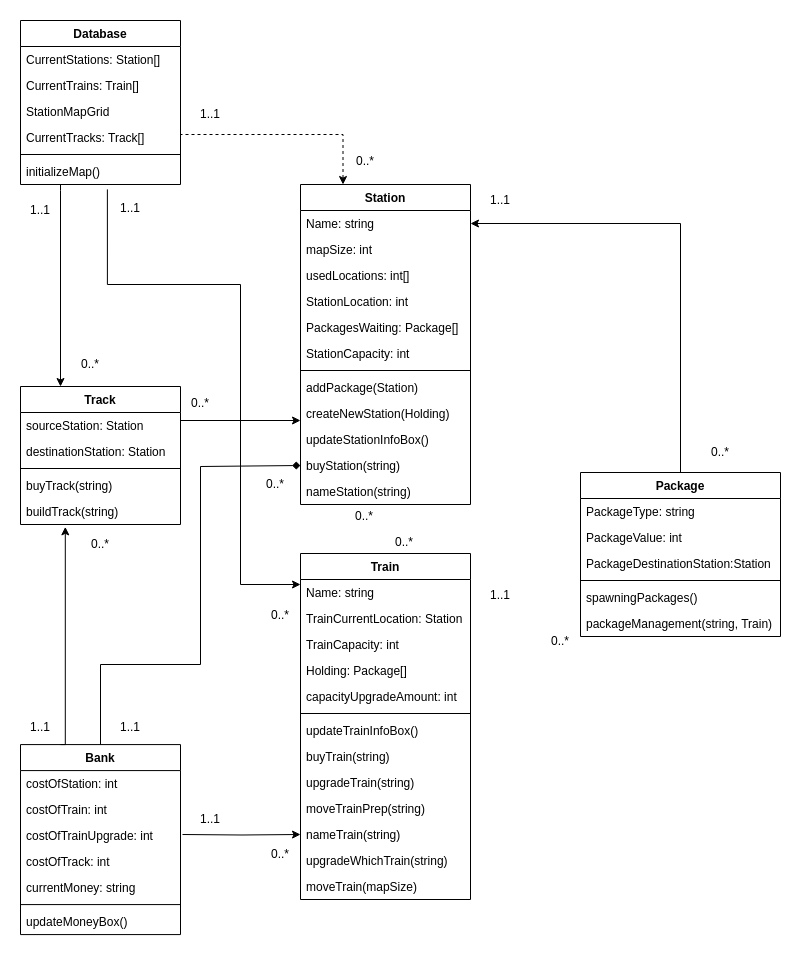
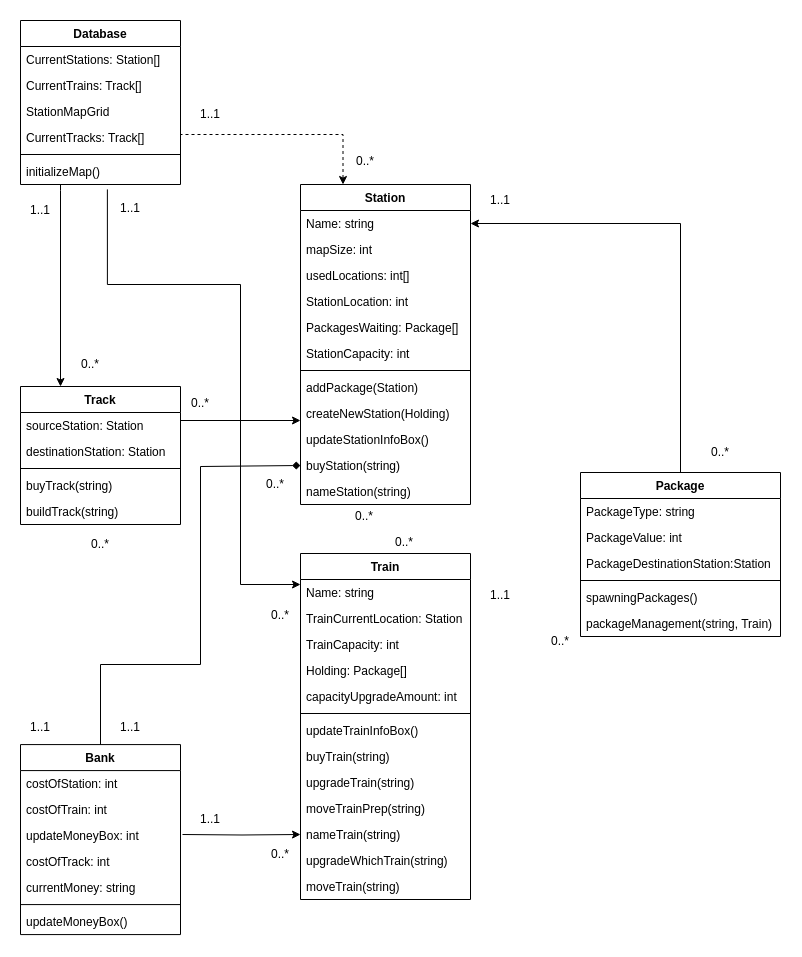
  <mxCell id="0" />
  <mxCell id="1" parent="0" />
  <mxCell id="2" value="Train" style="swimlane;fontStyle=1;align=center;verticalAlign=top;childLayout=stackLayout;horizontal=1;startSize=26;horizontalStack=0;resizeParent=1;resizeParentMax=0;resizeLast=0;collapsible=1;marginBottom=0;" vertex="1" parent="1"><mxGeometry x="300" y="553" width="170" height="346" as="geometry" /></mxCell>
  <mxCell id="3" value="Name: string" style="text;strokeColor=none;fillColor=none;align=left;verticalAlign=top;spacingLeft=4;spacingRight=4;overflow=hidden;rotatable=0;points=[[0,0.5],[1,0.5]];portConstraint=eastwest;" vertex="1" parent="2"><mxGeometry y="26" width="170" height="26" as="geometry" /></mxCell>
  <mxCell id="4" value="TrainCurrentLocation: Station" style="text;strokeColor=none;fillColor=none;align=left;verticalAlign=top;spacingLeft=4;spacingRight=4;overflow=hidden;rotatable=0;points=[[0,0.5],[1,0.5]];portConstraint=eastwest;" vertex="1" parent="2"><mxGeometry y="52" width="170" height="26" as="geometry" /></mxCell>
  <mxCell id="5" value="TrainCapacity: int" style="text;strokeColor=none;fillColor=none;align=left;verticalAlign=top;spacingLeft=4;spacingRight=4;overflow=hidden;rotatable=0;points=[[0,0.5],[1,0.5]];portConstraint=eastwest;" vertex="1" parent="2"><mxGeometry y="78" width="170" height="26" as="geometry" /></mxCell>
  <mxCell id="6" value="Holding: Package[]" style="text;strokeColor=none;fillColor=none;align=left;verticalAlign=top;spacingLeft=4;spacingRight=4;overflow=hidden;rotatable=0;points=[[0,0.5],[1,0.5]];portConstraint=eastwest;" vertex="1" parent="2"><mxGeometry y="104" width="170" height="26" as="geometry" /></mxCell>
  <mxCell id="7" value="capacityUpgradeAmount: int" style="text;strokeColor=none;fillColor=none;align=left;verticalAlign=top;spacingLeft=4;spacingRight=4;overflow=hidden;rotatable=0;points=[[0,0.5],[1,0.5]];portConstraint=eastwest;" vertex="1" parent="2"><mxGeometry y="130" width="170" height="26" as="geometry" /></mxCell>
  <mxCell id="8" value="" style="line;strokeWidth=1;fillColor=none;align=left;verticalAlign=middle;spacingTop=-1;spacingLeft=3;spacingRight=3;rotatable=0;labelPosition=right;points=[];portConstraint=eastwest;" vertex="1" parent="2"><mxGeometry y="156" width="170" height="8" as="geometry" /></mxCell>
  <mxCell id="9" value="updateTrainInfoBox()" style="text;strokeColor=none;fillColor=none;align=left;verticalAlign=top;spacingLeft=4;spacingRight=4;overflow=hidden;rotatable=0;points=[[0,0.5],[1,0.5]];portConstraint=eastwest;" vertex="1" parent="2"><mxGeometry y="164" width="170" height="26" as="geometry" /></mxCell>
  <mxCell id="10" value="buyTrain(string)" style="text;strokeColor=none;fillColor=none;align=left;verticalAlign=top;spacingLeft=4;spacingRight=4;overflow=hidden;rotatable=0;points=[[0,0.5],[1,0.5]];portConstraint=eastwest;" vertex="1" parent="2"><mxGeometry y="190" width="170" height="26" as="geometry" /></mxCell>
  <mxCell id="11" value="upgradeTrain(string)" style="text;strokeColor=none;fillColor=none;align=left;verticalAlign=top;spacingLeft=4;spacingRight=4;overflow=hidden;rotatable=0;points=[[0,0.5],[1,0.5]];portConstraint=eastwest;" vertex="1" parent="2"><mxGeometry y="216" width="170" height="26" as="geometry" /></mxCell>
  <mxCell id="12" value="moveTrainPrep(string)" style="text;strokeColor=none;fillColor=none;align=left;verticalAlign=top;spacingLeft=4;spacingRight=4;overflow=hidden;rotatable=0;points=[[0,0.5],[1,0.5]];portConstraint=eastwest;" vertex="1" parent="2"><mxGeometry y="242" width="170" height="26" as="geometry" /></mxCell>
  <mxCell id="13" value="nameTrain(string)" style="text;strokeColor=none;fillColor=none;align=left;verticalAlign=top;spacingLeft=4;spacingRight=4;overflow=hidden;rotatable=0;points=[[0,0.5],[1,0.5]];portConstraint=eastwest;" vertex="1" parent="2"><mxGeometry y="268" width="170" height="26" as="geometry" /></mxCell>
  <mxCell id="14" value="upgradeWhichTrain(string)" style="text;strokeColor=none;fillColor=none;align=left;verticalAlign=top;spacingLeft=4;spacingRight=4;overflow=hidden;rotatable=0;points=[[0,0.5],[1,0.5]];portConstraint=eastwest;" vertex="1" parent="2"><mxGeometry y="294" width="170" height="26" as="geometry" /></mxCell>
- <mxCell id="15" value="moveTrain(mapSize)" style="text;strokeColor=none;fillColor=none;align=left;verticalAlign=top;spacingLeft=4;spacingRight=4;overflow=hidden;rotatable=0;points=[[0,0.5],[1,0.5]];portConstraint=eastwest;" vertex="1" parent="2"><mxGeometry y="320" width="170" height="26" as="geometry" /></mxCell>
+ <mxCell id="15" value="moveTrain(string)" style="text;strokeColor=none;fillColor=none;align=left;verticalAlign=top;spacingLeft=4;spacingRight=4;overflow=hidden;rotatable=0;points=[[0,0.5],[1,0.5]];portConstraint=eastwest;" vertex="1" parent="2"><mxGeometry y="320" width="170" height="26" as="geometry" /></mxCell>
  <mxCell id="16" value="Station" style="swimlane;fontStyle=1;align=center;verticalAlign=top;childLayout=stackLayout;horizontal=1;startSize=26;horizontalStack=0;resizeParent=1;resizeParentMax=0;resizeLast=0;collapsible=1;marginBottom=0;" vertex="1" parent="1"><mxGeometry x="300" y="184" width="170" height="320" as="geometry" /></mxCell>
  <mxCell id="17" value="Name: string" style="text;strokeColor=none;fillColor=none;align=left;verticalAlign=top;spacingLeft=4;spacingRight=4;overflow=hidden;rotatable=0;points=[[0,0.5],[1,0.5]];portConstraint=eastwest;" vertex="1" parent="16"><mxGeometry y="26" width="170" height="26" as="geometry" /></mxCell>
  <mxCell id="18" value="mapSize: int" style="text;strokeColor=none;fillColor=none;align=left;verticalAlign=top;spacingLeft=4;spacingRight=4;overflow=hidden;rotatable=0;points=[[0,0.5],[1,0.5]];portConstraint=eastwest;" vertex="1" parent="16"><mxGeometry y="52" width="170" height="26" as="geometry" /></mxCell>
  <mxCell id="19" value="usedLocations: int[]" style="text;strokeColor=none;fillColor=none;align=left;verticalAlign=top;spacingLeft=4;spacingRight=4;overflow=hidden;rotatable=0;points=[[0,0.5],[1,0.5]];portConstraint=eastwest;" vertex="1" parent="16"><mxGeometry y="78" width="170" height="26" as="geometry" /></mxCell>
  <mxCell id="20" value="StationLocation: int" style="text;strokeColor=none;fillColor=none;align=left;verticalAlign=top;spacingLeft=4;spacingRight=4;overflow=hidden;rotatable=0;points=[[0,0.5],[1,0.5]];portConstraint=eastwest;" vertex="1" parent="16"><mxGeometry y="104" width="170" height="26" as="geometry" /></mxCell>
  <mxCell id="21" value="PackagesWaiting: Package[]" style="text;strokeColor=none;fillColor=none;align=left;verticalAlign=top;spacingLeft=4;spacingRight=4;overflow=hidden;rotatable=0;points=[[0,0.5],[1,0.5]];portConstraint=eastwest;" vertex="1" parent="16"><mxGeometry y="130" width="170" height="26" as="geometry" /></mxCell>
  <mxCell id="22" value="StationCapacity: int" style="text;strokeColor=none;fillColor=none;align=left;verticalAlign=top;spacingLeft=4;spacingRight=4;overflow=hidden;rotatable=0;points=[[0,0.5],[1,0.5]];portConstraint=eastwest;" vertex="1" parent="16"><mxGeometry y="156" width="170" height="26" as="geometry" /></mxCell>
  <mxCell id="23" value="" style="line;strokeWidth=1;fillColor=none;align=left;verticalAlign=middle;spacingTop=-1;spacingLeft=3;spacingRight=3;rotatable=0;labelPosition=right;points=[];portConstraint=eastwest;" vertex="1" parent="16"><mxGeometry y="182" width="170" height="8" as="geometry" /></mxCell>
  <mxCell id="24" value="addPackage(Station)" style="text;strokeColor=none;fillColor=none;align=left;verticalAlign=top;spacingLeft=4;spacingRight=4;overflow=hidden;rotatable=0;points=[[0,0.5],[1,0.5]];portConstraint=eastwest;" vertex="1" parent="16"><mxGeometry y="190" width="170" height="26" as="geometry" /></mxCell>
  <mxCell id="25" value="createNewStation(Holding)" style="text;strokeColor=none;fillColor=none;align=left;verticalAlign=top;spacingLeft=4;spacingRight=4;overflow=hidden;rotatable=0;points=[[0,0.5],[1,0.5]];portConstraint=eastwest;" vertex="1" parent="16"><mxGeometry y="216" width="170" height="26" as="geometry" /></mxCell>
  <mxCell id="26" value="updateStationInfoBox()" style="text;strokeColor=none;fillColor=none;align=left;verticalAlign=top;spacingLeft=4;spacingRight=4;overflow=hidden;rotatable=0;points=[[0,0.5],[1,0.5]];portConstraint=eastwest;" vertex="1" parent="16"><mxGeometry y="242" width="170" height="26" as="geometry" /></mxCell>
  <mxCell id="27" value="buyStation(string)" style="text;strokeColor=none;fillColor=none;align=left;verticalAlign=top;spacingLeft=4;spacingRight=4;overflow=hidden;rotatable=0;points=[[0,0.5],[1,0.5]];portConstraint=eastwest;" vertex="1" parent="16"><mxGeometry y="268" width="170" height="26" as="geometry" /></mxCell>
  <mxCell id="28" value="nameStation(string)" style="text;strokeColor=none;fillColor=none;align=left;verticalAlign=top;spacingLeft=4;spacingRight=4;overflow=hidden;rotatable=0;points=[[0,0.5],[1,0.5]];portConstraint=eastwest;" vertex="1" parent="16"><mxGeometry y="294" width="170" height="26" as="geometry" /></mxCell>
  <mxCell id="29" style="edgeStyle=orthogonalEdgeStyle;rounded=0;orthogonalLoop=1;jettySize=auto;html=1;exitX=1;exitY=0.25;exitDx=0;exitDy=0;" edge="1" parent="1" source="30"><mxGeometry relative="1" as="geometry"><mxPoint x="300" y="420" as="targetPoint" /><Array as="points"><mxPoint x="300" y="420" /></Array></mxGeometry></mxCell>
  <mxCell id="30" value="Track" style="swimlane;fontStyle=1;align=center;verticalAlign=top;childLayout=stackLayout;horizontal=1;startSize=26;horizontalStack=0;resizeParent=1;resizeParentMax=0;resizeLast=0;collapsible=1;marginBottom=0;" vertex="1" parent="1"><mxGeometry x="20" y="386" width="160" height="138" as="geometry" /></mxCell>
  <mxCell id="31" value="sourceStation: Station" style="text;strokeColor=none;fillColor=none;align=left;verticalAlign=top;spacingLeft=4;spacingRight=4;overflow=hidden;rotatable=0;points=[[0,0.5],[1,0.5]];portConstraint=eastwest;" vertex="1" parent="30"><mxGeometry y="26" width="160" height="26" as="geometry" /></mxCell>
  <mxCell id="32" value="destinationStation: Station" style="text;strokeColor=none;fillColor=none;align=left;verticalAlign=top;spacingLeft=4;spacingRight=4;overflow=hidden;rotatable=0;points=[[0,0.5],[1,0.5]];portConstraint=eastwest;" vertex="1" parent="30"><mxGeometry y="52" width="160" height="26" as="geometry" /></mxCell>
  <mxCell id="33" value="" style="line;strokeWidth=1;fillColor=none;align=left;verticalAlign=middle;spacingTop=-1;spacingLeft=3;spacingRight=3;rotatable=0;labelPosition=right;points=[];portConstraint=eastwest;" vertex="1" parent="30"><mxGeometry y="78" width="160" height="8" as="geometry" /></mxCell>
  <mxCell id="34" value="buyTrack(string)" style="text;strokeColor=none;fillColor=none;align=left;verticalAlign=top;spacingLeft=4;spacingRight=4;overflow=hidden;rotatable=0;points=[[0,0.5],[1,0.5]];portConstraint=eastwest;" vertex="1" parent="30"><mxGeometry y="86" width="160" height="26" as="geometry" /></mxCell>
  <mxCell id="35" value="buildTrack(string)" style="text;strokeColor=none;fillColor=none;align=left;verticalAlign=top;spacingLeft=4;spacingRight=4;overflow=hidden;rotatable=0;points=[[0,0.5],[1,0.5]];portConstraint=eastwest;" vertex="1" parent="30"><mxGeometry y="112" width="160" height="26" as="geometry" /></mxCell>
  <mxCell id="36" value="Bank" style="swimlane;fontStyle=1;align=center;verticalAlign=top;childLayout=stackLayout;horizontal=1;startSize=26;horizontalStack=0;resizeParent=1;resizeParentMax=0;resizeLast=0;collapsible=1;marginBottom=0;" vertex="1" parent="1"><mxGeometry x="20" y="744.091" width="160" height="190" as="geometry" /></mxCell>
  <mxCell id="37" value="costOfStation: int" style="text;strokeColor=none;fillColor=none;align=left;verticalAlign=top;spacingLeft=4;spacingRight=4;overflow=hidden;rotatable=0;points=[[0,0.5],[1,0.5]];portConstraint=eastwest;" vertex="1" parent="36"><mxGeometry y="26" width="160" height="26" as="geometry" /></mxCell>
  <mxCell id="38" value="costOfTrain: int" style="text;strokeColor=none;fillColor=none;align=left;verticalAlign=top;spacingLeft=4;spacingRight=4;overflow=hidden;rotatable=0;points=[[0,0.5],[1,0.5]];portConstraint=eastwest;" vertex="1" parent="36"><mxGeometry y="52" width="160" height="26" as="geometry" /></mxCell>
- <mxCell id="39" value="costOfTrainUpgrade: int" style="text;strokeColor=none;fillColor=none;align=left;verticalAlign=top;spacingLeft=4;spacingRight=4;overflow=hidden;rotatable=0;points=[[0,0.5],[1,0.5]];portConstraint=eastwest;" vertex="1" parent="36"><mxGeometry y="78" width="160" height="26" as="geometry" /></mxCell>
+ <mxCell id="39" value="updateMoneyBox: int" style="text;strokeColor=none;fillColor=none;align=left;verticalAlign=top;spacingLeft=4;spacingRight=4;overflow=hidden;rotatable=0;points=[[0,0.5],[1,0.5]];portConstraint=eastwest;" vertex="1" parent="36"><mxGeometry y="78" width="160" height="26" as="geometry" /></mxCell>
  <mxCell id="40" value="costOfTrack: int" style="text;strokeColor=none;fillColor=none;align=left;verticalAlign=top;spacingLeft=4;spacingRight=4;overflow=hidden;rotatable=0;points=[[0,0.5],[1,0.5]];portConstraint=eastwest;" vertex="1" parent="36"><mxGeometry y="104" width="160" height="26" as="geometry" /></mxCell>
  <mxCell id="41" value="currentMoney: string" style="text;strokeColor=none;fillColor=none;align=left;verticalAlign=top;spacingLeft=4;spacingRight=4;overflow=hidden;rotatable=0;points=[[0,0.5],[1,0.5]];portConstraint=eastwest;" vertex="1" parent="36"><mxGeometry y="130" width="160" height="26" as="geometry" /></mxCell>
  <mxCell id="42" value="" style="line;strokeWidth=1;fillColor=none;align=left;verticalAlign=middle;spacingTop=-1;spacingLeft=3;spacingRight=3;rotatable=0;labelPosition=right;points=[];portConstraint=eastwest;" vertex="1" parent="36"><mxGeometry y="156" width="160" height="8" as="geometry" /></mxCell>
  <mxCell id="43" value="updateMoneyBox()" style="text;strokeColor=none;fillColor=none;align=left;verticalAlign=top;spacingLeft=4;spacingRight=4;overflow=hidden;rotatable=0;points=[[0,0.5],[1,0.5]];portConstraint=eastwest;" vertex="1" parent="36"><mxGeometry y="164" width="160" height="26" as="geometry" /></mxCell>
  <mxCell id="44" value="Database" style="swimlane;fontStyle=1;align=center;verticalAlign=top;childLayout=stackLayout;horizontal=1;startSize=26;horizontalStack=0;resizeParent=1;resizeParentMax=0;resizeLast=0;collapsible=1;marginBottom=0;" vertex="1" parent="1"><mxGeometry x="20" y="20" width="160" height="164" as="geometry" /></mxCell>
  <mxCell id="45" value="CurrentStations: Station[]" style="text;strokeColor=none;fillColor=none;align=left;verticalAlign=top;spacingLeft=4;spacingRight=4;overflow=hidden;rotatable=0;points=[[0,0.5],[1,0.5]];portConstraint=eastwest;" vertex="1" parent="44"><mxGeometry y="26" width="160" height="26" as="geometry" /></mxCell>
- <mxCell id="46" value="CurrentTrains: Train[]" style="text;strokeColor=none;fillColor=none;align=left;verticalAlign=top;spacingLeft=4;spacingRight=4;overflow=hidden;rotatable=0;points=[[0,0.5],[1,0.5]];portConstraint=eastwest;" vertex="1" parent="44"><mxGeometry y="52" width="160" height="26" as="geometry" /></mxCell>
+ <mxCell id="46" value="CurrentTrains: Track[]" style="text;strokeColor=none;fillColor=none;align=left;verticalAlign=top;spacingLeft=4;spacingRight=4;overflow=hidden;rotatable=0;points=[[0,0.5],[1,0.5]];portConstraint=eastwest;" vertex="1" parent="44"><mxGeometry y="52" width="160" height="26" as="geometry" /></mxCell>
  <mxCell id="47" value="StationMapGrid" style="text;strokeColor=none;fillColor=none;align=left;verticalAlign=top;spacingLeft=4;spacingRight=4;overflow=hidden;rotatable=0;points=[[0,0.5],[1,0.5]];portConstraint=eastwest;" vertex="1" parent="44"><mxGeometry y="78" width="160" height="26" as="geometry" /></mxCell>
  <mxCell id="48" value="CurrentTracks: Track[]" style="text;strokeColor=none;fillColor=none;align=left;verticalAlign=top;spacingLeft=4;spacingRight=4;overflow=hidden;rotatable=0;points=[[0,0.5],[1,0.5]];portConstraint=eastwest;" vertex="1" parent="44"><mxGeometry y="104" width="160" height="26" as="geometry" /></mxCell>
  <mxCell id="49" value="" style="line;strokeWidth=1;fillColor=none;align=left;verticalAlign=middle;spacingTop=-1;spacingLeft=3;spacingRight=3;rotatable=0;labelPosition=right;points=[];portConstraint=eastwest;" vertex="1" parent="44"><mxGeometry y="130" width="160" height="8" as="geometry" /></mxCell>
  <mxCell id="50" value="initializeMap()" style="text;strokeColor=none;fillColor=none;align=left;verticalAlign=top;spacingLeft=4;spacingRight=4;overflow=hidden;rotatable=0;points=[[0,0.5],[1,0.5]];portConstraint=eastwest;" vertex="1" parent="44"><mxGeometry y="138" width="160" height="26" as="geometry" /></mxCell>
  <mxCell id="51" value="Package" style="swimlane;fontStyle=1;align=center;verticalAlign=top;childLayout=stackLayout;horizontal=1;startSize=26;horizontalStack=0;resizeParent=1;resizeParentMax=0;resizeLast=0;collapsible=1;marginBottom=0;" vertex="1" parent="1"><mxGeometry x="580" y="472" width="200" height="164" as="geometry" /></mxCell>
  <mxCell id="52" value="PackageType: string" style="text;strokeColor=none;fillColor=none;align=left;verticalAlign=top;spacingLeft=4;spacingRight=4;overflow=hidden;rotatable=0;points=[[0,0.5],[1,0.5]];portConstraint=eastwest;" vertex="1" parent="51"><mxGeometry y="26" width="200" height="26" as="geometry" /></mxCell>
  <mxCell id="53" value="PackageValue: int" style="text;strokeColor=none;fillColor=none;align=left;verticalAlign=top;spacingLeft=4;spacingRight=4;overflow=hidden;rotatable=0;points=[[0,0.5],[1,0.5]];portConstraint=eastwest;" vertex="1" parent="51"><mxGeometry y="52" width="200" height="26" as="geometry" /></mxCell>
  <mxCell id="54" value="PackageDestinationStation:Station" style="text;strokeColor=none;fillColor=none;align=left;verticalAlign=top;spacingLeft=4;spacingRight=4;overflow=hidden;rotatable=0;points=[[0,0.5],[1,0.5]];portConstraint=eastwest;" vertex="1" parent="51"><mxGeometry y="78" width="200" height="26" as="geometry" /></mxCell>
  <mxCell id="55" value="" style="line;strokeWidth=1;fillColor=none;align=left;verticalAlign=middle;spacingTop=-1;spacingLeft=3;spacingRight=3;rotatable=0;labelPosition=right;points=[];portConstraint=eastwest;" vertex="1" parent="51"><mxGeometry y="104" width="200" height="8" as="geometry" /></mxCell>
  <mxCell id="56" value="spawningPackages()" style="text;strokeColor=none;fillColor=none;align=left;verticalAlign=top;spacingLeft=4;spacingRight=4;overflow=hidden;rotatable=0;points=[[0,0.5],[1,0.5]];portConstraint=eastwest;" vertex="1" parent="51"><mxGeometry y="112" width="200" height="26" as="geometry" /></mxCell>
  <mxCell id="57" value="packageManagement(string, Train)" style="text;strokeColor=none;fillColor=none;align=left;verticalAlign=top;spacingLeft=4;spacingRight=4;overflow=hidden;rotatable=0;points=[[0,0.5],[1,0.5]];portConstraint=eastwest;" vertex="1" parent="51"><mxGeometry y="138" width="200" height="26" as="geometry" /></mxCell>
  <mxCell id="58" style="edgeStyle=orthogonalEdgeStyle;rounded=0;orthogonalLoop=1;jettySize=auto;html=1;exitX=0.5;exitY=0;exitDx=0;exitDy=0;entryX=1;entryY=0.5;entryDx=0;entryDy=0;" edge="1" parent="1" source="51" target="17"><mxGeometry relative="1" as="geometry" /></mxCell>
  <mxCell id="59" style="edgeStyle=orthogonalEdgeStyle;rounded=0;orthogonalLoop=1;jettySize=auto;html=1;entryX=0.25;entryY=0;entryDx=0;entryDy=0;" edge="1" parent="1" target="30"><mxGeometry relative="1" as="geometry"><mxPoint x="60" y="184" as="sourcePoint" /><Array as="points"><mxPoint x="60" y="190" /></Array></mxGeometry></mxCell>
  <mxCell id="60" style="edgeStyle=orthogonalEdgeStyle;rounded=0;orthogonalLoop=1;jettySize=auto;html=1;exitX=1;exitY=0.5;exitDx=0;exitDy=0;entryX=0.25;entryY=0;entryDx=0;entryDy=0;dashed=1;" edge="1" parent="1" source="50" target="16"><mxGeometry relative="1" as="geometry"><Array as="points"><mxPoint x="180" y="134" /><mxPoint x="342" y="134" /></Array></mxGeometry></mxCell>
  <mxCell id="61" style="edgeStyle=orthogonalEdgeStyle;rounded=0;orthogonalLoop=1;jettySize=auto;html=1;exitX=0.543;exitY=1.189;exitDx=0;exitDy=0;exitPerimeter=0;" edge="1" parent="1" source="50"><mxGeometry relative="1" as="geometry"><mxPoint x="300" y="584" as="targetPoint" /><Array as="points"><mxPoint x="106" y="284" /><mxPoint x="240" y="284" /><mxPoint x="240" y="584" /></Array></mxGeometry></mxCell>
  <mxCell id="62" style="edgeStyle=orthogonalEdgeStyle;rounded=0;orthogonalLoop=1;jettySize=auto;html=1;entryX=0;entryY=0.5;entryDx=0;entryDy=0;" edge="1" parent="1" target="13"><mxGeometry relative="1" as="geometry"><mxPoint x="182" y="834" as="sourcePoint" /></mxGeometry></mxCell>
  <mxCell id="63" style="edgeStyle=orthogonalEdgeStyle;rounded=0;orthogonalLoop=1;jettySize=auto;html=1;exitX=0.5;exitY=0;exitDx=0;exitDy=0;entryX=0;entryY=0.5;entryDx=0;entryDy=0;endArrow=diamond;" edge="1" parent="1" source="36" target="27"><mxGeometry relative="1" as="geometry"><Array as="points"><mxPoint x="100" y="664" /><mxPoint x="200" y="664" /><mxPoint x="200" y="466" /></Array></mxGeometry></mxCell>
- <mxCell id="64" style="edgeStyle=orthogonalEdgeStyle;rounded=0;orthogonalLoop=1;jettySize=auto;html=1;exitX=0.25;exitY=0;exitDx=0;exitDy=0;entryX=0.28;entryY=1.091;entryDx=0;entryDy=0;entryPerimeter=0;" edge="1" parent="1" source="36" target="35"><mxGeometry relative="1" as="geometry"><Array as="points"><mxPoint x="64" y="744" /></Array></mxGeometry></mxCell>
  <mxCell id="65" value="0..*" style="text;html=1;strokeColor=none;fillColor=none;align=center;verticalAlign=middle;whiteSpace=wrap;rounded=0;" vertex="1" parent="1"><mxGeometry x="70" y="354" width="40" height="20" as="geometry" /></mxCell>
  <mxCell id="66" value="0..*" style="text;html=1;strokeColor=none;fillColor=none;align=center;verticalAlign=middle;whiteSpace=wrap;rounded=0;" vertex="1" parent="1"><mxGeometry x="345" y="151" width="40" height="20" as="geometry" /></mxCell>
  <mxCell id="67" value="1..1" style="text;html=1;strokeColor=none;fillColor=none;align=center;verticalAlign=middle;whiteSpace=wrap;rounded=0;" vertex="1" parent="1"><mxGeometry x="190" y="104" width="40" height="20" as="geometry" /></mxCell>
  <mxCell id="68" value="1..1" style="text;html=1;strokeColor=none;fillColor=none;align=center;verticalAlign=middle;whiteSpace=wrap;rounded=0;" vertex="1" parent="1"><mxGeometry x="110" y="196" width="40" height="24" as="geometry" /></mxCell>
  <mxCell id="69" value="1..1" style="text;html=1;strokeColor=none;fillColor=none;align=center;verticalAlign=middle;whiteSpace=wrap;rounded=0;direction=south;" vertex="1" parent="1"><mxGeometry x="30" y="190" width="20" height="40" as="geometry" /></mxCell>
  <mxCell id="70" value="1..1" style="text;html=1;strokeColor=none;fillColor=none;align=center;verticalAlign=middle;whiteSpace=wrap;rounded=0;" vertex="1" parent="1"><mxGeometry x="20" y="717" width="40" height="20" as="geometry" /></mxCell>
  <mxCell id="71" value="1..1" style="text;html=1;strokeColor=none;fillColor=none;align=center;verticalAlign=middle;whiteSpace=wrap;rounded=0;" vertex="1" parent="1"><mxGeometry x="110" y="717" width="40" height="20" as="geometry" /></mxCell>
  <mxCell id="72" value="1..1" style="text;html=1;strokeColor=none;fillColor=none;align=center;verticalAlign=middle;whiteSpace=wrap;rounded=0;" vertex="1" parent="1"><mxGeometry x="190" y="809" width="40" height="20" as="geometry" /></mxCell>
  <mxCell id="73" value="1..1" style="text;html=1;strokeColor=none;fillColor=none;align=center;verticalAlign=middle;whiteSpace=wrap;rounded=0;" vertex="1" parent="1"><mxGeometry x="480" y="190" width="40" height="20" as="geometry" /></mxCell>
  <mxCell id="74" value="0..*" style="text;html=1;strokeColor=none;fillColor=none;align=center;verticalAlign=middle;whiteSpace=wrap;rounded=0;" vertex="1" parent="1"><mxGeometry x="700" y="442" width="40" height="20" as="geometry" /></mxCell>
  <mxCell id="75" value="0..*" style="text;html=1;strokeColor=none;fillColor=none;align=center;verticalAlign=middle;whiteSpace=wrap;rounded=0;" vertex="1" parent="1"><mxGeometry x="260" y="844" width="40" height="20" as="geometry" /></mxCell>
  <mxCell id="76" value="0..*" style="text;html=1;strokeColor=none;fillColor=none;align=center;verticalAlign=middle;whiteSpace=wrap;rounded=0;" vertex="1" parent="1"><mxGeometry x="540" y="631" width="40" height="20" as="geometry" /></mxCell>
  <mxCell id="77" value="1..1" style="text;html=1;strokeColor=none;fillColor=none;align=center;verticalAlign=middle;whiteSpace=wrap;rounded=0;" vertex="1" parent="1"><mxGeometry x="480" y="585" width="40" height="20" as="geometry" /></mxCell>
  <mxCell id="78" value="0..*" style="text;html=1;strokeColor=none;fillColor=none;align=center;verticalAlign=middle;whiteSpace=wrap;rounded=0;" vertex="1" parent="1"><mxGeometry x="260" y="605" width="40" height="20" as="geometry" /></mxCell>
  <mxCell id="79" value="0..*" style="text;html=1;strokeColor=none;fillColor=none;align=center;verticalAlign=middle;whiteSpace=wrap;rounded=0;" vertex="1" parent="1"><mxGeometry x="260" y="476" width="30" height="15" as="geometry" /></mxCell>
  <mxCell id="80" value="0..*" style="text;html=1;strokeColor=none;fillColor=none;align=center;verticalAlign=middle;whiteSpace=wrap;rounded=0;" vertex="1" parent="1"><mxGeometry x="180" y="393" width="40" height="20" as="geometry" /></mxCell>
  <mxCell id="81" value="0..*" style="text;html=1;strokeColor=none;fillColor=none;align=center;verticalAlign=middle;whiteSpace=wrap;rounded=0;" vertex="1" parent="1"><mxGeometry x="80" y="534" width="40" height="20" as="geometry" /></mxCell>
  <mxCell id="82" value="0..*" style="text;html=1;strokeColor=none;fillColor=none;align=center;verticalAlign=middle;whiteSpace=wrap;rounded=0;" vertex="1" parent="1"><mxGeometry x="384" y="531.5" width="40" height="20" as="geometry" /></mxCell>
  <mxCell id="83" value="0..*" style="text;html=1;strokeColor=none;fillColor=none;align=center;verticalAlign=middle;whiteSpace=wrap;rounded=0;" vertex="1" parent="1"><mxGeometry x="344" y="505.5" width="40" height="20" as="geometry" /></mxCell>
